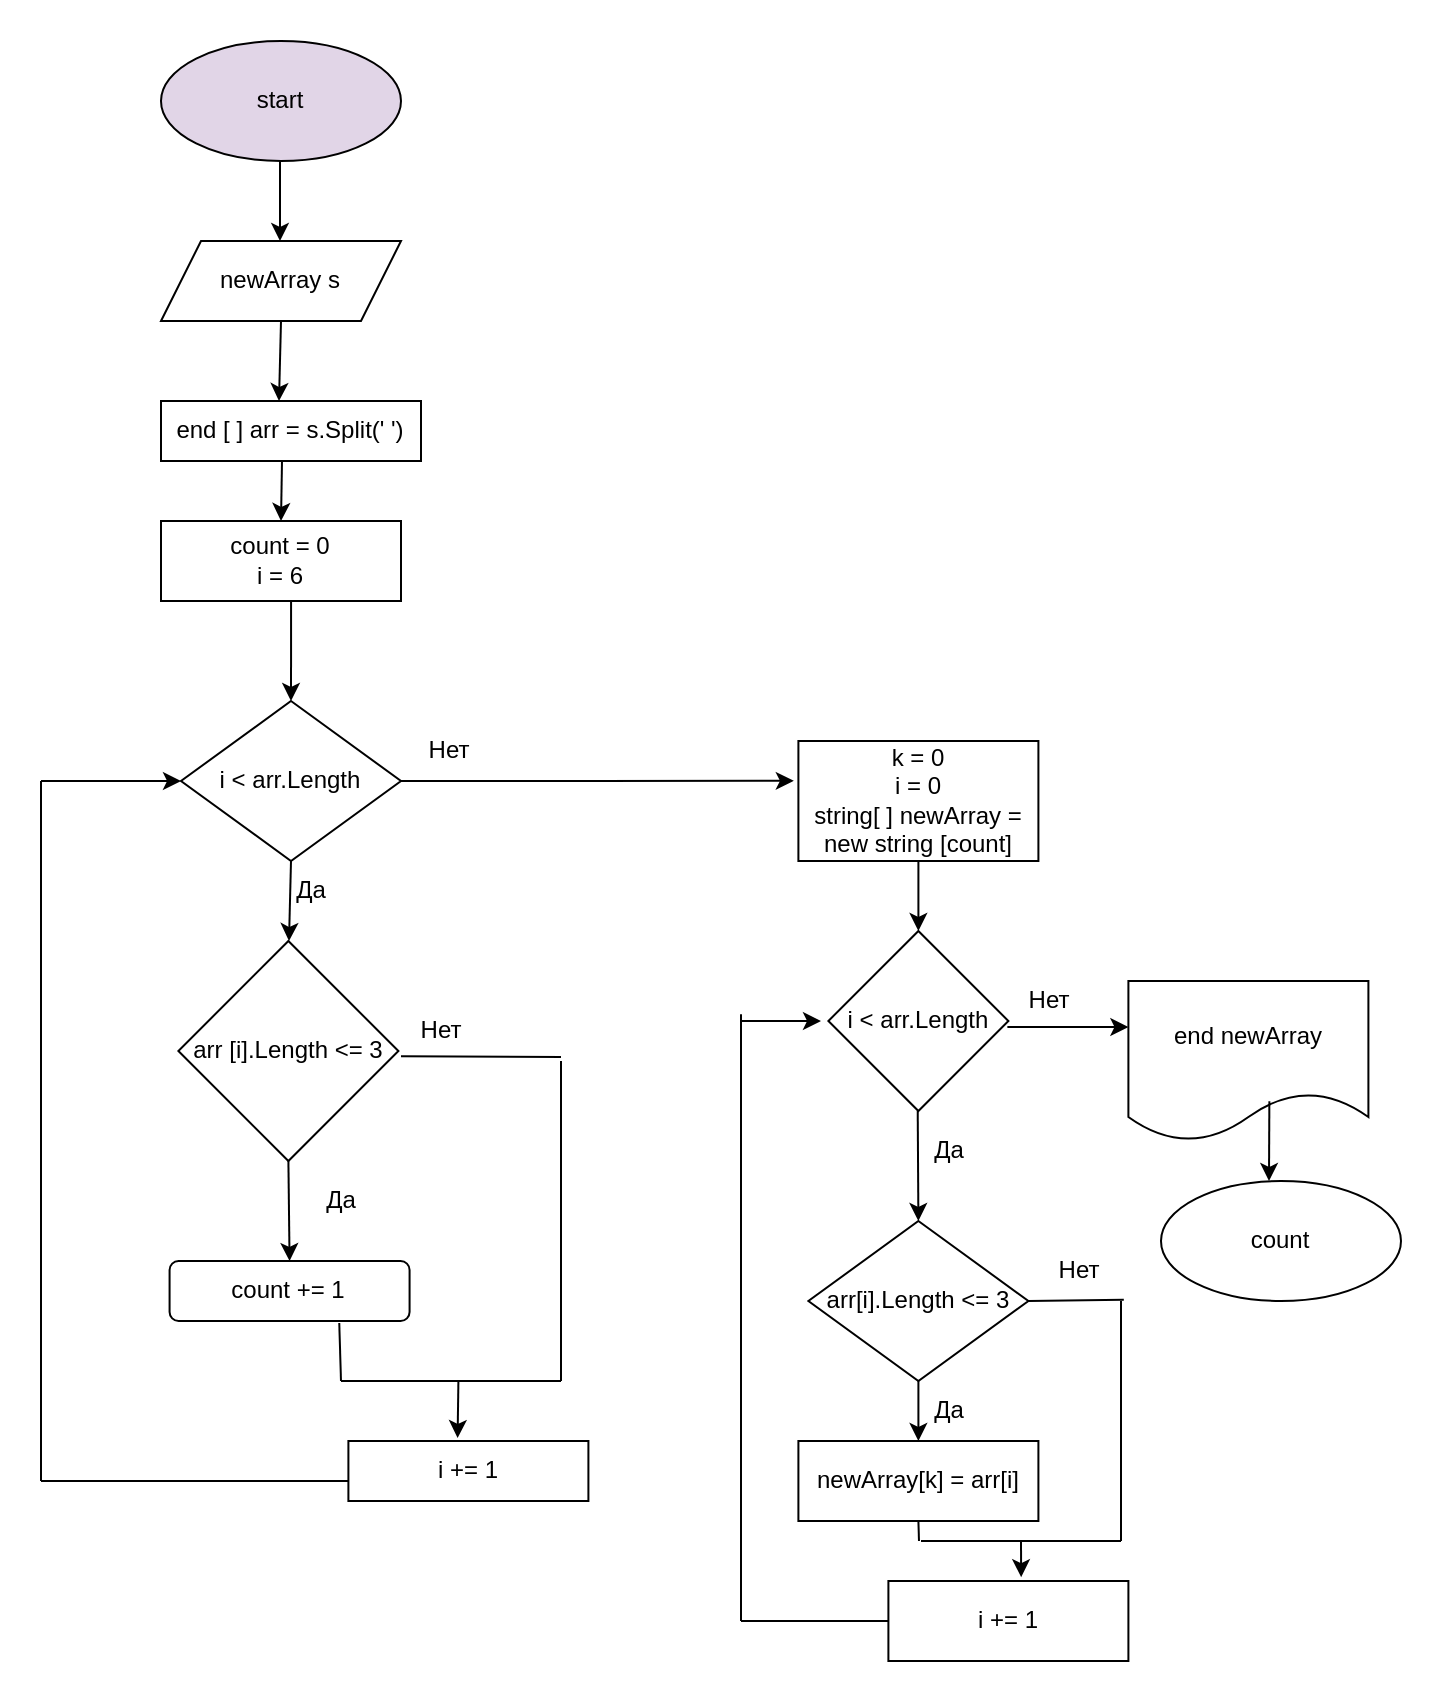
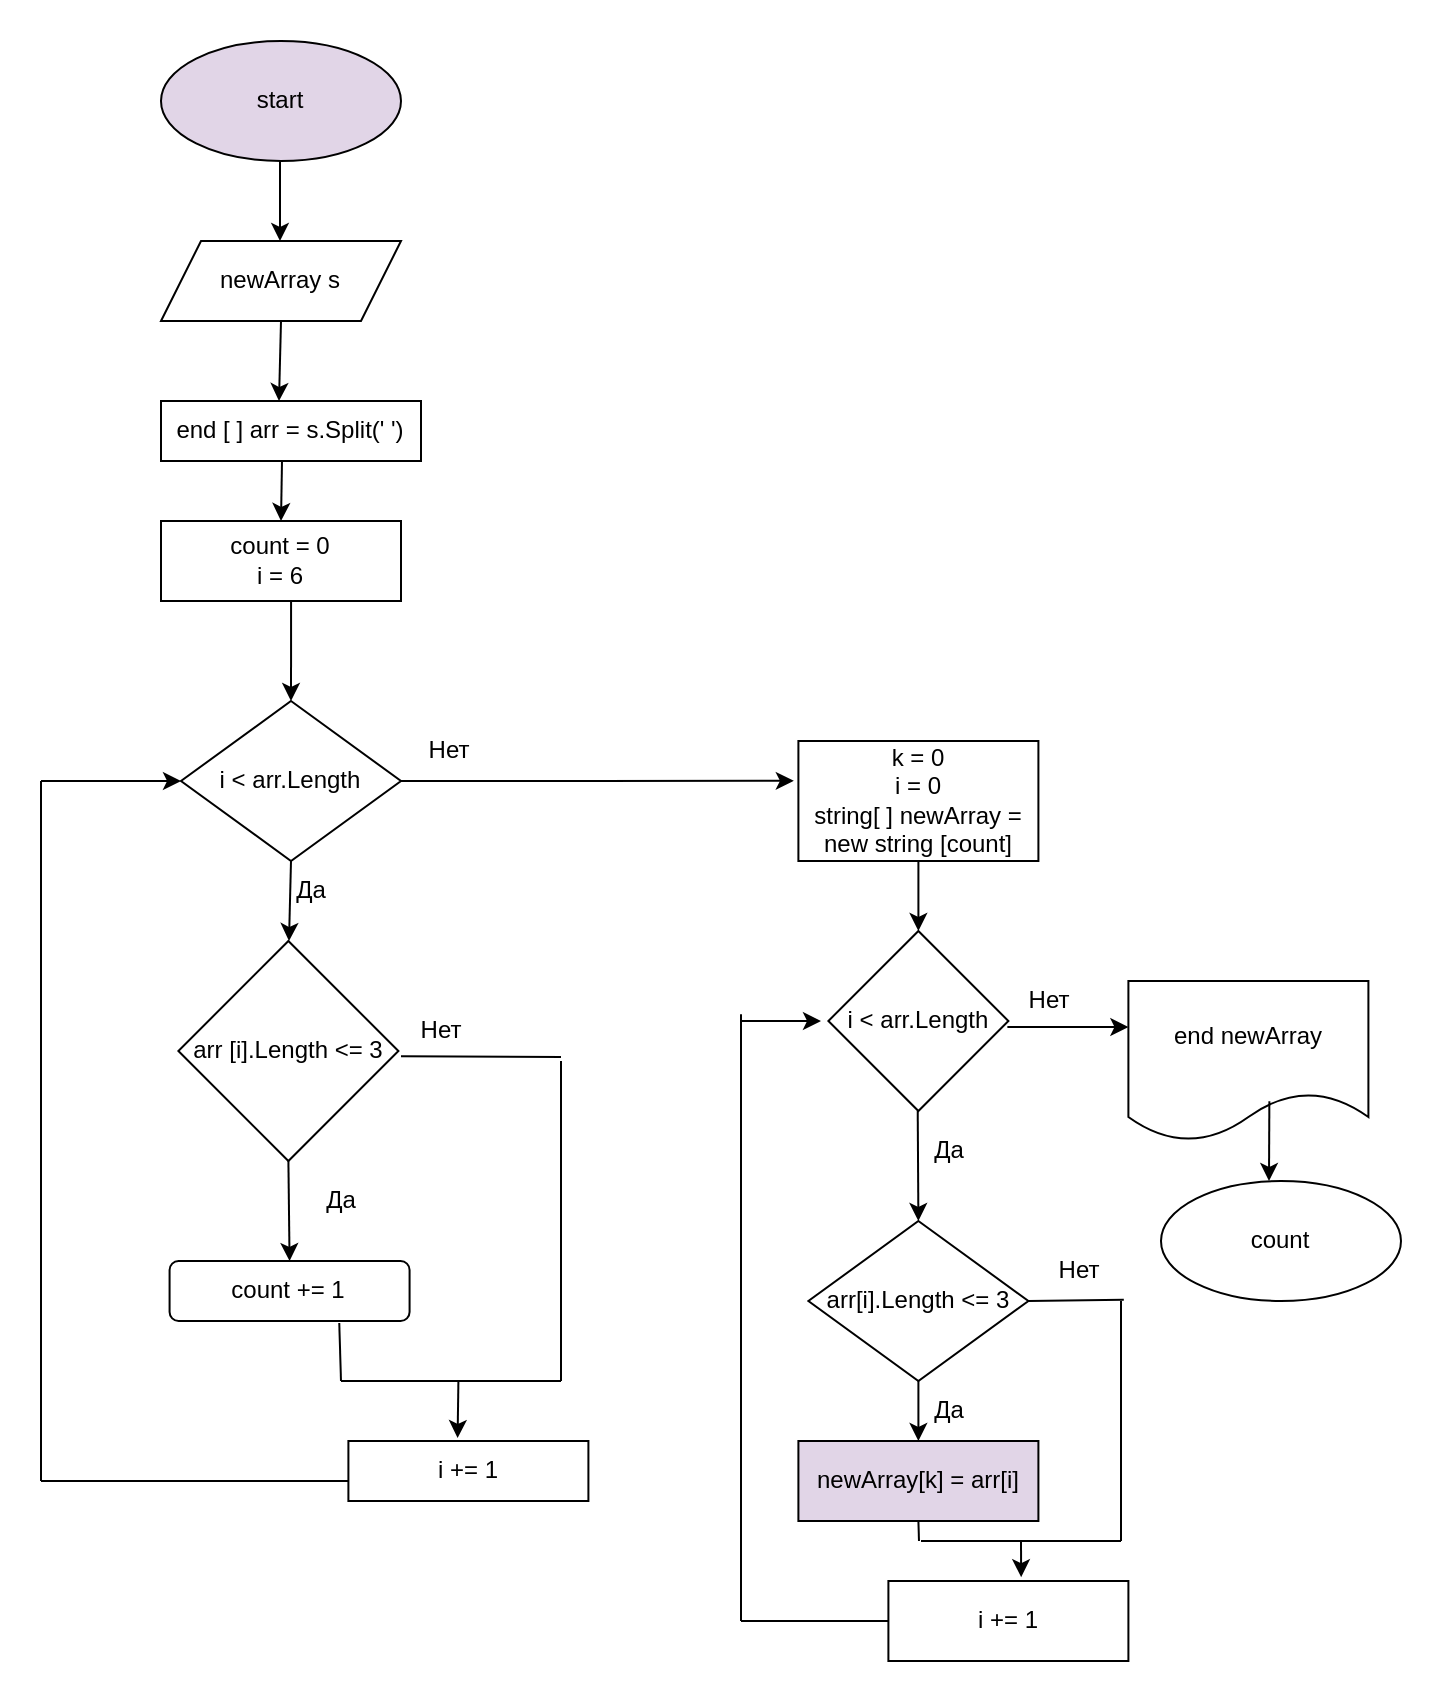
  <mxCell id="0" />
  <mxCell id="1" parent="0" />
  <mxCell id="2" value="start&lt;br&gt;" style="ellipse;whiteSpace=wrap;html=1;fillColor=#e1d5e7;" parent="1" vertex="1"><mxGeometry x="80" y="20" width="120" height="60" as="geometry" /></mxCell>
  <mxCell id="3" value="" style="endArrow=classic;html=1;rounded=0;" parent="1" edge="1"><mxGeometry width="50" height="50" relative="1" as="geometry"><mxPoint x="139.5" y="80" as="sourcePoint" /><mxPoint x="139.5" y="120" as="targetPoint" /></mxGeometry></mxCell>
  <mxCell id="4" value="newArray s" style="shape=parallelogram;perimeter=parallelogramPerimeter;whiteSpace=wrap;html=1;fixedSize=1;" parent="1" vertex="1"><mxGeometry x="80" y="120" width="120" height="40" as="geometry" /></mxCell>
  <mxCell id="5" value="" style="endArrow=classic;html=1;rounded=0;exitX=0.5;exitY=1;exitDx=0;exitDy=0;" parent="1" source="4" edge="1"><mxGeometry width="50" height="50" relative="1" as="geometry"><mxPoint x="139.41" y="180" as="sourcePoint" /><mxPoint x="139" y="200" as="targetPoint" /></mxGeometry></mxCell>
  <mxCell id="6" value="end [ ] arr = s.Split(' ')" style="rounded=0;whiteSpace=wrap;html=1;" parent="1" vertex="1"><mxGeometry x="80" y="200" width="130" height="30" as="geometry" /></mxCell>
  <mxCell id="7" value="count = 0&lt;br&gt;i = 6" style="rounded=0;whiteSpace=wrap;html=1;" parent="1" vertex="1"><mxGeometry x="80" y="260" width="120" height="40" as="geometry" /></mxCell>
  <mxCell id="8" value="" style="endArrow=classic;html=1;rounded=0;exitX=0.5;exitY=1;exitDx=0;exitDy=0;" parent="1" edge="1"><mxGeometry width="50" height="50" relative="1" as="geometry"><mxPoint x="140.5" y="230" as="sourcePoint" /><mxPoint x="140" y="260" as="targetPoint" /></mxGeometry></mxCell>
  <mxCell id="9" value="arr [i].Length &amp;lt;= 3" style="rhombus;whiteSpace=wrap;html=1;" parent="1" vertex="1"><mxGeometry x="88.7" y="470" width="110" height="110" as="geometry" /></mxCell>
  <mxCell id="10" value="" style="endArrow=classic;html=1;rounded=0;exitX=0.5;exitY=1;exitDx=0;exitDy=0;entryX=0.5;entryY=0;entryDx=0;entryDy=0;" parent="1" source="9" target="13" edge="1"><mxGeometry width="50" height="50" relative="1" as="geometry"><mxPoint x="205" y="675" as="sourcePoint" /><mxPoint x="144" y="620" as="targetPoint" /></mxGeometry></mxCell>
  <mxCell id="11" value="Да" style="text;html=1;align=center;verticalAlign=middle;resizable=0;points=[];autosize=1;strokeColor=none;fillColor=none;" parent="1" vertex="1"><mxGeometry x="150" y="585" width="40" height="30" as="geometry" /></mxCell>
  <mxCell id="12" value="" style="endArrow=classic;html=1;rounded=0;exitX=0.542;exitY=1;exitDx=0;exitDy=0;exitPerimeter=0;" parent="1" source="7" edge="1"><mxGeometry width="50" height="50" relative="1" as="geometry"><mxPoint x="210" y="490" as="sourcePoint" /><mxPoint x="145" y="350" as="targetPoint" /></mxGeometry></mxCell>
  <mxCell id="13" value="count += 1&lt;br&gt;" style="whiteSpace=wrap;html=1;rounded=1;" parent="1" vertex="1"><mxGeometry x="84.29" y="630" width="120" height="30" as="geometry" /></mxCell>
  <mxCell id="14" style="edgeStyle=orthogonalEdgeStyle;rounded=0;orthogonalLoop=1;jettySize=auto;html=1;exitX=1;exitY=0.5;exitDx=0;exitDy=0;entryX=-0.019;entryY=0.332;entryDx=0;entryDy=0;entryPerimeter=0;" parent="1" source="15" target="28" edge="1"><mxGeometry relative="1" as="geometry"><mxPoint x="240" y="389.931" as="targetPoint" /></mxGeometry></mxCell>
  <mxCell id="15" value="i &amp;lt; arr.Length" style="rhombus;whiteSpace=wrap;html=1;" parent="1" vertex="1"><mxGeometry x="90" y="350" width="110" height="80" as="geometry" /></mxCell>
  <mxCell id="16" value="Нет" style="text;html=1;align=center;verticalAlign=middle;resizable=0;points=[];autosize=1;strokeColor=none;fillColor=none;" parent="1" vertex="1"><mxGeometry x="204.29" y="360" width="40" height="30" as="geometry" /></mxCell>
  <mxCell id="17" value="" style="endArrow=classic;html=1;rounded=0;exitX=0.5;exitY=1;exitDx=0;exitDy=0;" parent="1" source="15" edge="1"><mxGeometry width="50" height="50" relative="1" as="geometry"><mxPoint x="210" y="550" as="sourcePoint" /><mxPoint x="144" y="470" as="targetPoint" /></mxGeometry></mxCell>
  <mxCell id="18" value="Да" style="text;html=1;align=center;verticalAlign=middle;resizable=0;points=[];autosize=1;strokeColor=none;fillColor=none;" parent="1" vertex="1"><mxGeometry x="135" y="430" width="40" height="30" as="geometry" /></mxCell>
  <mxCell id="19" value="Нет" style="text;html=1;align=center;verticalAlign=middle;resizable=0;points=[];autosize=1;strokeColor=none;fillColor=none;" parent="1" vertex="1"><mxGeometry x="200" y="500" width="40" height="30" as="geometry" /></mxCell>
  <mxCell id="20" value="i += 1" style="rounded=0;whiteSpace=wrap;html=1;" parent="1" vertex="1"><mxGeometry x="173.7" y="720" width="120" height="30" as="geometry" /></mxCell>
  <mxCell id="21" value="" style="endArrow=none;html=1;rounded=0;exitX=0;exitY=0.922;exitDx=0;exitDy=0;exitPerimeter=0;" parent="1" source="19" edge="1"><mxGeometry width="50" height="50" relative="1" as="geometry"><mxPoint x="210" y="640" as="sourcePoint" /><mxPoint x="280" y="528" as="targetPoint" /></mxGeometry></mxCell>
  <mxCell id="22" value="" style="endArrow=none;html=1;rounded=0;" parent="1" edge="1"><mxGeometry width="50" height="50" relative="1" as="geometry"><mxPoint x="280" y="690" as="sourcePoint" /><mxPoint x="280" y="530" as="targetPoint" /></mxGeometry></mxCell>
  <mxCell id="23" value="" style="endArrow=none;html=1;rounded=0;exitX=0.707;exitY=1.033;exitDx=0;exitDy=0;exitPerimeter=0;" parent="1" source="13" edge="1"><mxGeometry width="50" height="50" relative="1" as="geometry"><mxPoint x="210" y="640" as="sourcePoint" /><mxPoint x="170" y="690" as="targetPoint" /></mxGeometry></mxCell>
  <mxCell id="24" value="" style="endArrow=none;html=1;rounded=0;" parent="1" edge="1"><mxGeometry width="50" height="50" relative="1" as="geometry"><mxPoint x="170" y="690" as="sourcePoint" /><mxPoint x="280" y="690" as="targetPoint" /></mxGeometry></mxCell>
  <mxCell id="25" value="" style="endArrow=none;html=1;rounded=0;" parent="1" edge="1"><mxGeometry width="50" height="50" relative="1" as="geometry"><mxPoint x="173.7" y="740" as="sourcePoint" /><mxPoint x="20" y="740" as="targetPoint" /></mxGeometry></mxCell>
  <mxCell id="26" value="" style="endArrow=none;html=1;rounded=0;" parent="1" edge="1"><mxGeometry width="50" height="50" relative="1" as="geometry"><mxPoint x="20" y="740" as="sourcePoint" /><mxPoint x="20" y="390" as="targetPoint" /></mxGeometry></mxCell>
  <mxCell id="27" value="" style="endArrow=classic;html=1;rounded=0;entryX=0;entryY=0.5;entryDx=0;entryDy=0;" parent="1" target="15" edge="1"><mxGeometry width="50" height="50" relative="1" as="geometry"><mxPoint x="20" y="390" as="sourcePoint" /><mxPoint x="260" y="590" as="targetPoint" /></mxGeometry></mxCell>
  <mxCell id="28" value="k = 0&lt;br&gt;i = 0&lt;br&gt;string[ ] newArray = new string [count]" style="rounded=0;whiteSpace=wrap;html=1;" parent="1" vertex="1"><mxGeometry x="398.7" y="370" width="120" height="60" as="geometry" /></mxCell>
  <mxCell id="29" value="" style="endArrow=classic;html=1;rounded=0;exitX=0.5;exitY=1;exitDx=0;exitDy=0;entryX=0.5;entryY=0;entryDx=0;entryDy=0;" parent="1" source="28" target="31" edge="1"><mxGeometry width="50" height="50" relative="1" as="geometry"><mxPoint x="458.7" y="440" as="sourcePoint" /><mxPoint x="458.7" y="470" as="targetPoint" /></mxGeometry></mxCell>
  <mxCell id="30" value="" style="endArrow=classic;html=1;rounded=0;entryX=0.455;entryY=-0.05;entryDx=0;entryDy=0;entryPerimeter=0;" parent="1" target="20" edge="1"><mxGeometry width="50" height="50" relative="1" as="geometry"><mxPoint x="228.7" y="690" as="sourcePoint" /><mxPoint x="278.7" y="640" as="targetPoint" /></mxGeometry></mxCell>
  <mxCell id="31" value="i &amp;lt; arr.Length" style="rhombus;whiteSpace=wrap;html=1;" parent="1" vertex="1"><mxGeometry x="413.7" y="465" width="90" height="90" as="geometry" /></mxCell>
  <mxCell id="32" value="" style="endArrow=classic;html=1;rounded=0;entryX=0.5;entryY=0;entryDx=0;entryDy=0;" parent="1" target="36" edge="1"><mxGeometry width="50" height="50" relative="1" as="geometry"><mxPoint x="458.36" y="555" as="sourcePoint" /><mxPoint x="458.36" y="605" as="targetPoint" /></mxGeometry></mxCell>
  <mxCell id="33" value="Да" style="text;html=1;align=center;verticalAlign=middle;resizable=0;points=[];autosize=1;strokeColor=none;fillColor=none;" parent="1" vertex="1"><mxGeometry x="453.7" y="560" width="40" height="30" as="geometry" /></mxCell>
  <mxCell id="34" value="Нет" style="text;html=1;align=center;verticalAlign=middle;resizable=0;points=[];autosize=1;strokeColor=none;fillColor=none;" parent="1" vertex="1"><mxGeometry x="503.7" y="485" width="40" height="30" as="geometry" /></mxCell>
  <mxCell id="35" value="" style="endArrow=classic;html=1;rounded=0;exitX=-0.013;exitY=0.934;exitDx=0;exitDy=0;exitPerimeter=0;" parent="1" source="34" edge="1"><mxGeometry width="50" height="50" relative="1" as="geometry"><mxPoint x="323.7" y="640" as="sourcePoint" /><mxPoint x="563.7" y="513" as="targetPoint" /></mxGeometry></mxCell>
  <mxCell id="36" value="arr[i].Length &amp;lt;= 3" style="rhombus;whiteSpace=wrap;html=1;" parent="1" vertex="1"><mxGeometry x="403.7" y="610" width="110" height="80" as="geometry" /></mxCell>
  <mxCell id="37" value="" style="endArrow=classic;html=1;rounded=0;exitX=0.5;exitY=1;exitDx=0;exitDy=0;" parent="1" source="36" edge="1"><mxGeometry width="50" height="50" relative="1" as="geometry"><mxPoint x="403.7" y="710" as="sourcePoint" /><mxPoint x="458.7" y="720" as="targetPoint" /></mxGeometry></mxCell>
- <mxCell id="38" value="newArray[k] = arr[i]" style="rounded=0;whiteSpace=wrap;html=1;" parent="1" vertex="1"><mxGeometry x="398.7" y="720" width="120" height="40" as="geometry" /></mxCell>
+ <mxCell id="38" value="newArray[k] = arr[i]" style="rounded=0;whiteSpace=wrap;html=1;fillColor=#e1d5e7;" parent="1" vertex="1"><mxGeometry x="398.7" y="720" width="120" height="40" as="geometry" /></mxCell>
  <mxCell id="39" value="Да" style="text;html=1;align=center;verticalAlign=middle;resizable=0;points=[];autosize=1;strokeColor=none;fillColor=none;" parent="1" vertex="1"><mxGeometry x="453.7" y="690" width="40" height="30" as="geometry" /></mxCell>
  <mxCell id="40" value="Нет" style="text;html=1;align=center;verticalAlign=middle;resizable=0;points=[];autosize=1;strokeColor=none;fillColor=none;" parent="1" vertex="1"><mxGeometry x="518.7" y="620" width="40" height="30" as="geometry" /></mxCell>
  <mxCell id="41" value="" style="endArrow=none;html=1;rounded=0;exitX=0.5;exitY=1;exitDx=0;exitDy=0;" parent="1" source="38" edge="1"><mxGeometry width="50" height="50" relative="1" as="geometry"><mxPoint x="410" y="700" as="sourcePoint" /><mxPoint x="459" y="770" as="targetPoint" /></mxGeometry></mxCell>
  <mxCell id="42" value="i += 1" style="rounded=0;whiteSpace=wrap;html=1;" parent="1" vertex="1"><mxGeometry x="443.7" y="790" width="120" height="40" as="geometry" /></mxCell>
  <mxCell id="43" value="" style="endArrow=none;html=1;rounded=0;exitX=1;exitY=0.5;exitDx=0;exitDy=0;entryX=1.068;entryY=0.981;entryDx=0;entryDy=0;entryPerimeter=0;" parent="1" source="36" target="40" edge="1"><mxGeometry width="50" height="50" relative="1" as="geometry"><mxPoint x="360" y="750" as="sourcePoint" /><mxPoint x="410" y="700" as="targetPoint" /></mxGeometry></mxCell>
  <mxCell id="44" value="" style="endArrow=none;html=1;rounded=0;" parent="1" edge="1"><mxGeometry width="50" height="50" relative="1" as="geometry"><mxPoint x="560" y="770" as="sourcePoint" /><mxPoint x="560" y="650" as="targetPoint" /></mxGeometry></mxCell>
  <mxCell id="45" value="" style="endArrow=none;html=1;rounded=0;" parent="1" edge="1"><mxGeometry width="50" height="50" relative="1" as="geometry"><mxPoint x="460" y="770" as="sourcePoint" /><mxPoint x="560" y="770" as="targetPoint" /></mxGeometry></mxCell>
  <mxCell id="46" value="" style="endArrow=classic;html=1;rounded=0;entryX=0.553;entryY=-0.048;entryDx=0;entryDy=0;entryPerimeter=0;" parent="1" target="42" edge="1"><mxGeometry width="50" height="50" relative="1" as="geometry"><mxPoint x="510" y="770" as="sourcePoint" /><mxPoint x="410" y="700" as="targetPoint" /></mxGeometry></mxCell>
  <mxCell id="47" value="" style="endArrow=none;html=1;rounded=0;exitX=0;exitY=0.5;exitDx=0;exitDy=0;" parent="1" source="42" edge="1"><mxGeometry width="50" height="50" relative="1" as="geometry"><mxPoint x="440" y="810" as="sourcePoint" /><mxPoint x="370" y="810" as="targetPoint" /></mxGeometry></mxCell>
  <mxCell id="48" value="" style="endArrow=none;html=1;rounded=0;" parent="1" edge="1"><mxGeometry width="50" height="50" relative="1" as="geometry"><mxPoint x="370" y="810" as="sourcePoint" /><mxPoint x="370" y="506.571" as="targetPoint" /></mxGeometry></mxCell>
  <mxCell id="49" value="" style="endArrow=classic;html=1;rounded=0;" parent="1" edge="1"><mxGeometry width="50" height="50" relative="1" as="geometry"><mxPoint x="370" y="510" as="sourcePoint" /><mxPoint x="410" y="510" as="targetPoint" /></mxGeometry></mxCell>
  <mxCell id="50" value="end newArray" style="shape=document;whiteSpace=wrap;html=1;boundedLbl=1;" parent="1" vertex="1"><mxGeometry x="563.7" y="490" width="120" height="80" as="geometry" /></mxCell>
  <mxCell id="51" value="" style="endArrow=classic;html=1;rounded=0;exitX=0.504;exitY=0.877;exitDx=0;exitDy=0;exitPerimeter=0;" parent="1" edge="1"><mxGeometry width="50" height="50" relative="1" as="geometry"><mxPoint x="634.18" y="550.16" as="sourcePoint" /><mxPoint x="634" y="590" as="targetPoint" /></mxGeometry></mxCell>
  <mxCell id="52" value="count" style="ellipse;whiteSpace=wrap;html=1;" parent="1" vertex="1"><mxGeometry x="580" y="590" width="120" height="60" as="geometry" /></mxCell>
